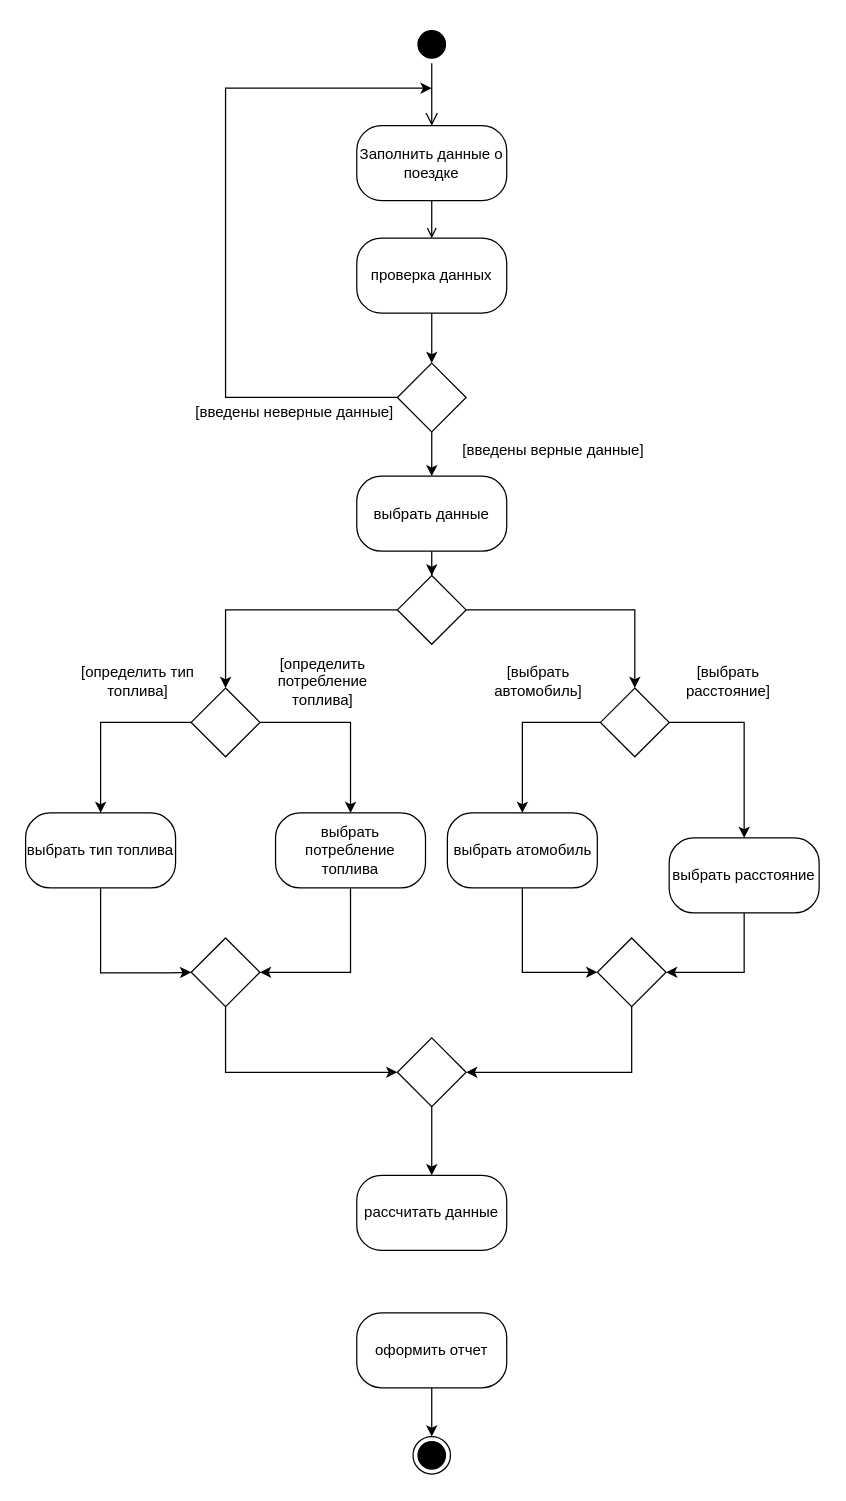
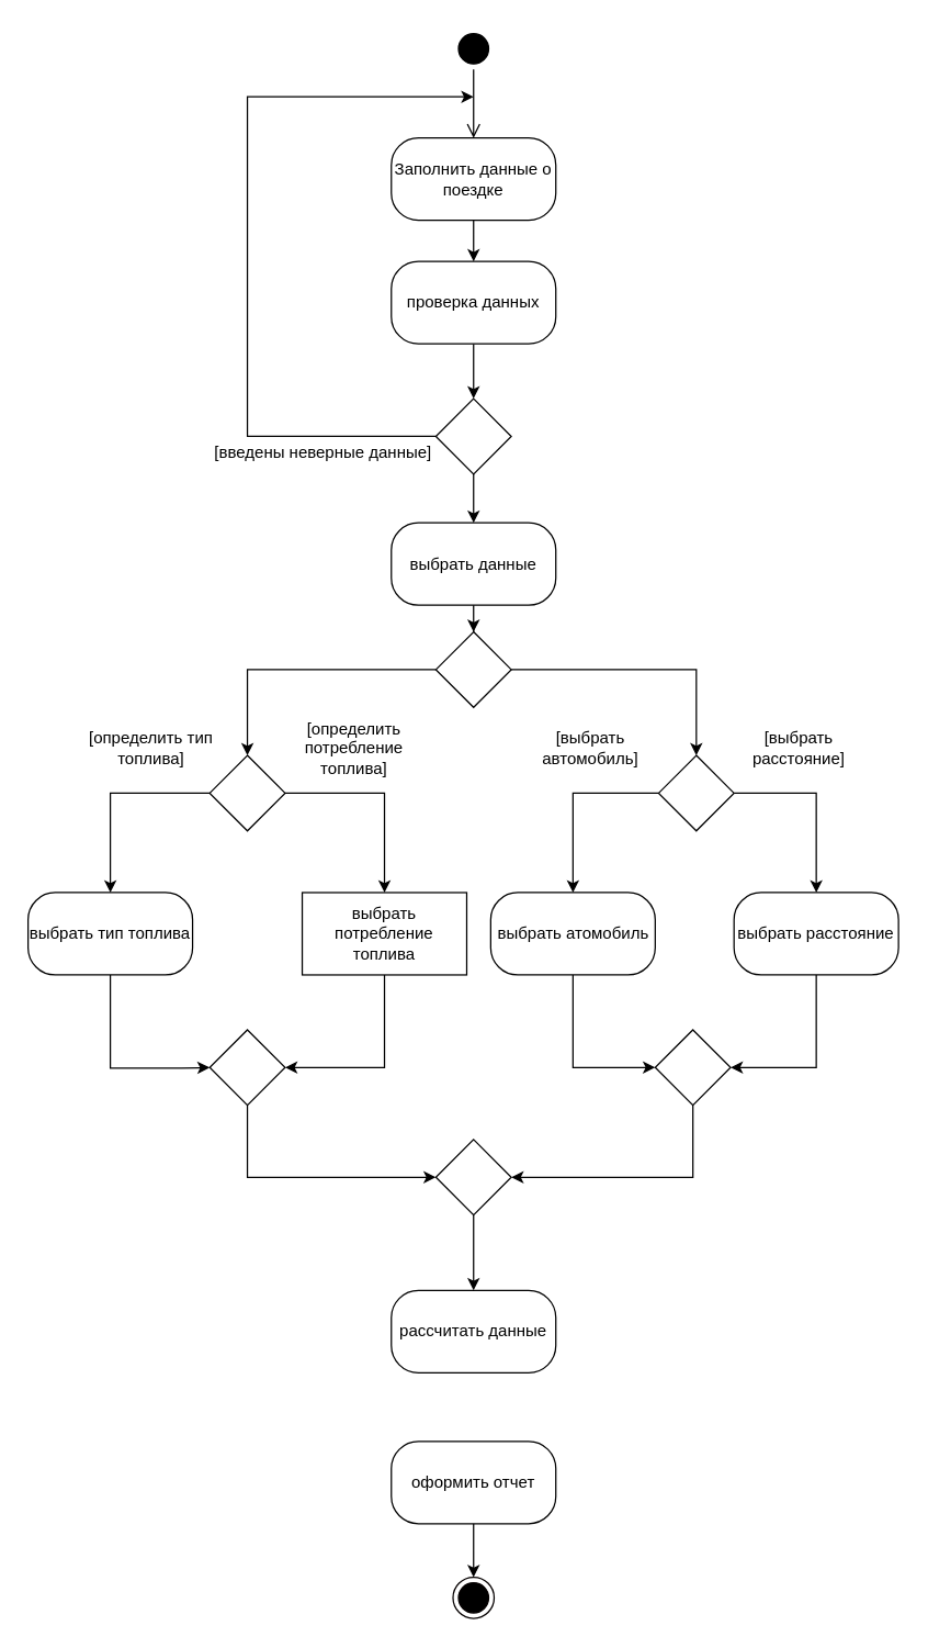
  <mxCell id="0" />
  <mxCell id="1" parent="0" />
  <mxCell id="2" value="" style="ellipse;html=1;shape=startState;fillColor=#000000;strokeColor=#000000;" vertex="1" parent="1"><mxGeometry x="330" y="20" width="30" height="30" as="geometry" /></mxCell>
  <mxCell id="3" value="" style="edgeStyle=orthogonalEdgeStyle;html=1;verticalAlign=bottom;endArrow=open;endSize=8;strokeColor=#000000;rounded=0;entryX=0.5;entryY=0;entryDx=0;entryDy=0;" edge="1" source="2" parent="1" target="5"><mxGeometry relative="1" as="geometry"><mxPoint x="345" y="110" as="targetPoint" /></mxGeometry></mxCell>
- <mxCell id="4" style="edgeStyle=orthogonalEdgeStyle;rounded=0;orthogonalLoop=1;jettySize=auto;html=1;entryX=0.5;entryY=0;entryDx=0;entryDy=0;endArrow=open;" edge="1" parent="1" source="5" target="7"><mxGeometry relative="1" as="geometry" /></mxCell>
+ <mxCell id="4" style="edgeStyle=orthogonalEdgeStyle;rounded=0;orthogonalLoop=1;jettySize=auto;html=1;entryX=0.5;entryY=0;entryDx=0;entryDy=0;" edge="1" parent="1" source="5" target="7"><mxGeometry relative="1" as="geometry" /></mxCell>
  <mxCell id="5" value="Заполнить данные о поездке" style="rounded=1;whiteSpace=wrap;html=1;arcSize=33;" vertex="1" parent="1"><mxGeometry x="285" y="100" width="120" height="60" as="geometry" /></mxCell>
  <mxCell id="6" style="edgeStyle=orthogonalEdgeStyle;rounded=0;orthogonalLoop=1;jettySize=auto;html=1;entryX=0.5;entryY=0;entryDx=0;entryDy=0;" edge="1" parent="1" source="7" target="10"><mxGeometry relative="1" as="geometry" /></mxCell>
  <mxCell id="7" value="проверка данных" style="rounded=1;whiteSpace=wrap;html=1;arcSize=33;" vertex="1" parent="1"><mxGeometry x="285" y="190" width="120" height="60" as="geometry" /></mxCell>
  <mxCell id="8" style="edgeStyle=orthogonalEdgeStyle;rounded=0;orthogonalLoop=1;jettySize=auto;html=1;exitX=0;exitY=0.5;exitDx=0;exitDy=0;" edge="1" parent="1" source="10"><mxGeometry relative="1" as="geometry"><mxPoint x="345" y="70" as="targetPoint" /><Array as="points"><mxPoint x="180" y="318" /><mxPoint x="180" y="70" /></Array></mxGeometry></mxCell>
  <mxCell id="9" style="edgeStyle=orthogonalEdgeStyle;rounded=0;orthogonalLoop=1;jettySize=auto;html=1;exitX=0.5;exitY=1;exitDx=0;exitDy=0;entryX=0.5;entryY=0;entryDx=0;entryDy=0;" edge="1" parent="1" source="10" target="14"><mxGeometry relative="1" as="geometry" /></mxCell>
  <mxCell id="10" value="" style="rhombus;whiteSpace=wrap;html=1;" vertex="1" parent="1"><mxGeometry x="317.5" y="290" width="55" height="55" as="geometry" /></mxCell>
  <mxCell id="11" value="[введены неверные данные]" style="text;html=1;strokeColor=none;fillColor=none;align=center;verticalAlign=middle;whiteSpace=wrap;rounded=0;" vertex="1" parent="1"><mxGeometry x="152.5" y="315" width="165" height="30" as="geometry" /></mxCell>
- <mxCell id="12" value="[введены верные данные]" style="text;html=1;strokeColor=none;fillColor=none;align=center;verticalAlign=middle;whiteSpace=wrap;rounded=0;" vertex="1" parent="1"><mxGeometry x="360" y="345" width="165" height="30" as="geometry" /></mxCell>
  <mxCell id="13" style="edgeStyle=orthogonalEdgeStyle;rounded=0;orthogonalLoop=1;jettySize=auto;html=1;entryX=0.5;entryY=0;entryDx=0;entryDy=0;" edge="1" parent="1" source="14" target="17"><mxGeometry relative="1" as="geometry" /></mxCell>
  <mxCell id="14" value="выбрать данные" style="rounded=1;whiteSpace=wrap;html=1;arcSize=33;" vertex="1" parent="1"><mxGeometry x="285" y="380.5" width="120" height="60" as="geometry" /></mxCell>
  <mxCell id="15" style="edgeStyle=orthogonalEdgeStyle;rounded=0;orthogonalLoop=1;jettySize=auto;html=1;entryX=0.5;entryY=0;entryDx=0;entryDy=0;" edge="1" parent="1" source="17" target="19"><mxGeometry relative="1" as="geometry" /></mxCell>
  <mxCell id="16" style="edgeStyle=orthogonalEdgeStyle;rounded=0;orthogonalLoop=1;jettySize=auto;html=1;entryX=0.5;entryY=0;entryDx=0;entryDy=0;" edge="1" parent="1" source="17" target="22"><mxGeometry relative="1" as="geometry" /></mxCell>
  <mxCell id="17" value="" style="rhombus;whiteSpace=wrap;html=1;" vertex="1" parent="1"><mxGeometry x="317.5" y="460" width="55" height="55" as="geometry" /></mxCell>
  <mxCell id="18" style="edgeStyle=orthogonalEdgeStyle;rounded=0;orthogonalLoop=1;jettySize=auto;html=1;entryX=0.5;entryY=0;entryDx=0;entryDy=0;" edge="1" parent="1" source="19" target="26"><mxGeometry relative="1" as="geometry" /></mxCell>
  <mxCell id="19" value="" style="rhombus;whiteSpace=wrap;html=1;" vertex="1" parent="1"><mxGeometry x="152.5" y="550" width="55" height="55" as="geometry" /></mxCell>
  <mxCell id="20" style="edgeStyle=orthogonalEdgeStyle;rounded=0;orthogonalLoop=1;jettySize=auto;html=1;entryX=0.5;entryY=0;entryDx=0;entryDy=0;" edge="1" parent="1" source="22" target="28"><mxGeometry relative="1" as="geometry"><mxPoint x="420" y="650" as="targetPoint" /></mxGeometry></mxCell>
  <mxCell id="21" style="edgeStyle=orthogonalEdgeStyle;rounded=0;orthogonalLoop=1;jettySize=auto;html=1;entryX=0.5;entryY=0;entryDx=0;entryDy=0;exitX=1;exitY=0.5;exitDx=0;exitDy=0;" edge="1" parent="1" source="22" target="30"><mxGeometry relative="1" as="geometry" /></mxCell>
  <mxCell id="22" value="" style="rhombus;whiteSpace=wrap;html=1;" vertex="1" parent="1"><mxGeometry x="480" y="550" width="55" height="55" as="geometry" /></mxCell>
  <mxCell id="23" value="[определить потребление топлива]" style="text;html=1;strokeColor=none;fillColor=none;align=center;verticalAlign=middle;whiteSpace=wrap;rounded=0;" vertex="1" parent="1"><mxGeometry x="197.5" y="530" width="120" height="30" as="geometry" /></mxCell>
  <mxCell id="24" value="[выбрать автомобиль]" style="text;html=1;strokeColor=none;fillColor=none;align=center;verticalAlign=middle;whiteSpace=wrap;rounded=0;" vertex="1" parent="1"><mxGeometry x="372.5" y="530" width="115" height="30" as="geometry" /></mxCell>
  <mxCell id="25" style="edgeStyle=orthogonalEdgeStyle;rounded=0;orthogonalLoop=1;jettySize=auto;html=1;entryX=1;entryY=0.5;entryDx=0;entryDy=0;" edge="1" parent="1" source="26" target="37"><mxGeometry relative="1" as="geometry"><Array as="points"><mxPoint x="280" y="778" /><mxPoint x="208" y="778" /></Array></mxGeometry></mxCell>
- <mxCell id="26" value="выбрать потребление топлива" style="rounded=1;whiteSpace=wrap;html=1;arcSize=33;" vertex="1" parent="1"><mxGeometry x="220" y="650" width="120" height="60" as="geometry" /></mxCell>
+ <mxCell id="26" value="выбрать потребление топлива" style="whiteSpace=wrap;html=1;arcSize=33;rounded=0;" vertex="1" parent="1"><mxGeometry x="220" y="650" width="120" height="60" as="geometry" /></mxCell>
  <mxCell id="27" style="edgeStyle=orthogonalEdgeStyle;rounded=0;orthogonalLoop=1;jettySize=auto;html=1;entryX=0;entryY=0.5;entryDx=0;entryDy=0;" edge="1" parent="1" source="28" target="39"><mxGeometry relative="1" as="geometry" /></mxCell>
  <mxCell id="28" value="выбрать атомобиль" style="rounded=1;whiteSpace=wrap;html=1;arcSize=33;" vertex="1" parent="1"><mxGeometry x="357.5" y="650" width="120" height="60" as="geometry" /></mxCell>
  <mxCell id="29" style="edgeStyle=orthogonalEdgeStyle;rounded=0;orthogonalLoop=1;jettySize=auto;html=1;entryX=1;entryY=0.5;entryDx=0;entryDy=0;exitX=0.5;exitY=1;exitDx=0;exitDy=0;" edge="1" parent="1" source="30" target="39"><mxGeometry relative="1" as="geometry"><mxPoint x="590" y="730" as="sourcePoint" /><Array as="points"><mxPoint x="595" y="778" /></Array></mxGeometry></mxCell>
- <mxCell id="30" value="выбрать расстояние" style="rounded=1;whiteSpace=wrap;html=1;arcSize=33;" vertex="1" parent="1"><mxGeometry x="535" y="670" width="120" height="60" as="geometry" /></mxCell>
+ <mxCell id="30" value="выбрать расстояние" style="rounded=1;whiteSpace=wrap;html=1;arcSize=33;" vertex="1" parent="1"><mxGeometry x="535" y="650" width="120" height="60" as="geometry" /></mxCell>
  <mxCell id="31" value="[выбрать расстояние]" style="text;html=1;strokeColor=none;fillColor=none;align=center;verticalAlign=middle;whiteSpace=wrap;rounded=0;" vertex="1" parent="1"><mxGeometry x="525" y="530" width="115" height="30" as="geometry" /></mxCell>
  <mxCell id="32" style="edgeStyle=orthogonalEdgeStyle;rounded=0;orthogonalLoop=1;jettySize=auto;html=1;startArrow=classic;startFill=1;endArrow=none;endFill=0;entryX=0;entryY=0.5;entryDx=0;entryDy=0;" edge="1" parent="1" source="34" target="19"><mxGeometry relative="1" as="geometry"><mxPoint x="150" y="590" as="targetPoint" /><Array as="points"><mxPoint x="80" y="578" /></Array></mxGeometry></mxCell>
  <mxCell id="33" style="edgeStyle=orthogonalEdgeStyle;rounded=0;orthogonalLoop=1;jettySize=auto;html=1;entryX=0;entryY=0.5;entryDx=0;entryDy=0;" edge="1" parent="1" source="34" target="37"><mxGeometry relative="1" as="geometry"><Array as="points"><mxPoint x="80" y="778" /><mxPoint x="132" y="778" /></Array></mxGeometry></mxCell>
  <mxCell id="34" value="выбрать тип топлива" style="rounded=1;whiteSpace=wrap;html=1;arcSize=33;" vertex="1" parent="1"><mxGeometry x="20" y="650" width="120" height="60" as="geometry" /></mxCell>
  <mxCell id="35" value="[определить тип топлива]" style="text;html=1;strokeColor=none;fillColor=none;align=center;verticalAlign=middle;whiteSpace=wrap;rounded=0;" vertex="1" parent="1"><mxGeometry x="50" y="530" width="120" height="30" as="geometry" /></mxCell>
  <mxCell id="36" style="edgeStyle=orthogonalEdgeStyle;rounded=0;orthogonalLoop=1;jettySize=auto;html=1;entryX=0;entryY=0.5;entryDx=0;entryDy=0;" edge="1" parent="1" source="37" target="41"><mxGeometry relative="1" as="geometry"><Array as="points"><mxPoint x="180" y="858" /></Array></mxGeometry></mxCell>
  <mxCell id="37" value="" style="rhombus;whiteSpace=wrap;html=1;" vertex="1" parent="1"><mxGeometry x="152.5" y="750" width="55" height="55" as="geometry" /></mxCell>
  <mxCell id="38" style="edgeStyle=orthogonalEdgeStyle;rounded=0;orthogonalLoop=1;jettySize=auto;html=1;entryX=1;entryY=0.5;entryDx=0;entryDy=0;" edge="1" parent="1" source="39" target="41"><mxGeometry relative="1" as="geometry"><Array as="points"><mxPoint x="505" y="858" /></Array></mxGeometry></mxCell>
  <mxCell id="39" value="" style="rhombus;whiteSpace=wrap;html=1;" vertex="1" parent="1"><mxGeometry x="477.5" y="750" width="55" height="55" as="geometry" /></mxCell>
  <mxCell id="40" style="edgeStyle=orthogonalEdgeStyle;rounded=0;orthogonalLoop=1;jettySize=auto;html=1;entryX=0.5;entryY=0;entryDx=0;entryDy=0;" edge="1" parent="1" source="41" target="42"><mxGeometry relative="1" as="geometry" /></mxCell>
  <mxCell id="41" value="" style="rhombus;whiteSpace=wrap;html=1;" vertex="1" parent="1"><mxGeometry x="317.5" y="830" width="55" height="55" as="geometry" /></mxCell>
  <mxCell id="42" value="рассчитать данные" style="rounded=1;whiteSpace=wrap;html=1;arcSize=33;" vertex="1" parent="1"><mxGeometry x="285" y="940" width="120" height="60" as="geometry" /></mxCell>
  <mxCell id="43" style="edgeStyle=orthogonalEdgeStyle;rounded=0;orthogonalLoop=1;jettySize=auto;html=1;entryX=0.5;entryY=0;entryDx=0;entryDy=0;" edge="1" parent="1" source="44" target="45"><mxGeometry relative="1" as="geometry" /></mxCell>
  <mxCell id="44" value="оформить отчет" style="rounded=1;whiteSpace=wrap;html=1;arcSize=33;" vertex="1" parent="1"><mxGeometry x="285" y="1050" width="120" height="60" as="geometry" /></mxCell>
  <mxCell id="45" value="" style="ellipse;html=1;shape=endState;fillColor=#000000;strokeColor=#050000;" vertex="1" parent="1"><mxGeometry x="330" y="1149" width="30" height="30" as="geometry" /></mxCell>
